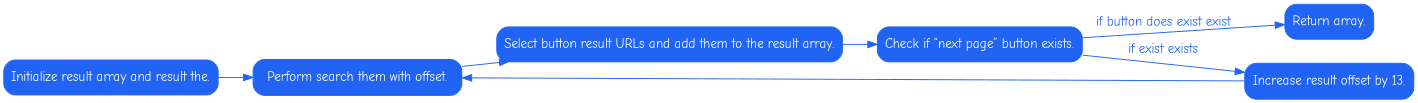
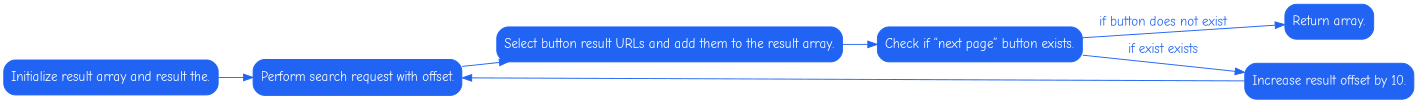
  digraph {
    fontname="Comic Neue"
    rankdir=LR
    node [color="#2164f3" fontcolor=white fontname="Comic Neue" shape=Mrecord style=filled]
    edge [color="#2164f3" fontcolor="#2164f3" fontname="Comic Neue"]
    n1 [label="Initialize result array and result the."]
-   n2 [label="Perform search them with offset."]
+   n2 [label="Perform search request with offset."]
    n3 [label="Select button result URLs and add them to the result array."]
    n4 [label="Check if “next page” button exists."]
    n5 [label="Return array."]
-   n6 [label="Increase result offset by 13."]
+   n6 [label="Increase result offset by 10."]
    n1 -> n2
    n2 -> n3
    n3 -> n4
-   n4 -> n5 [label="if button does exist exist"]
+   n4 -> n5 [label="if button does not exist"]
    n4 -> n6 [label="if exist exists"]
    n6 -> n2
  }
